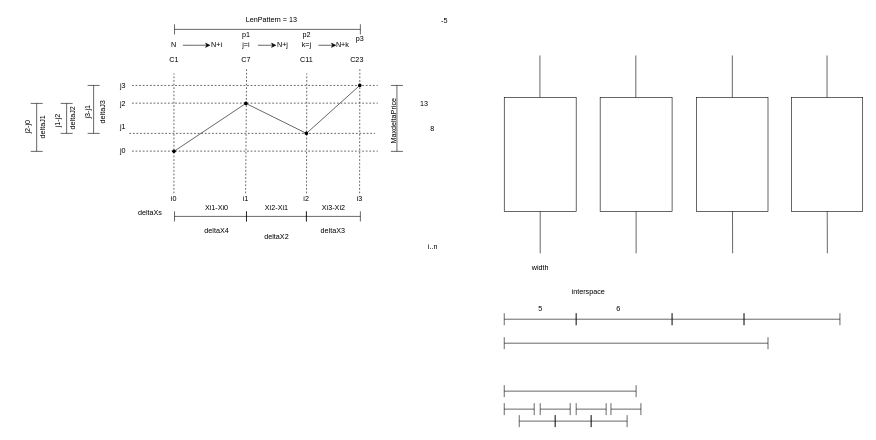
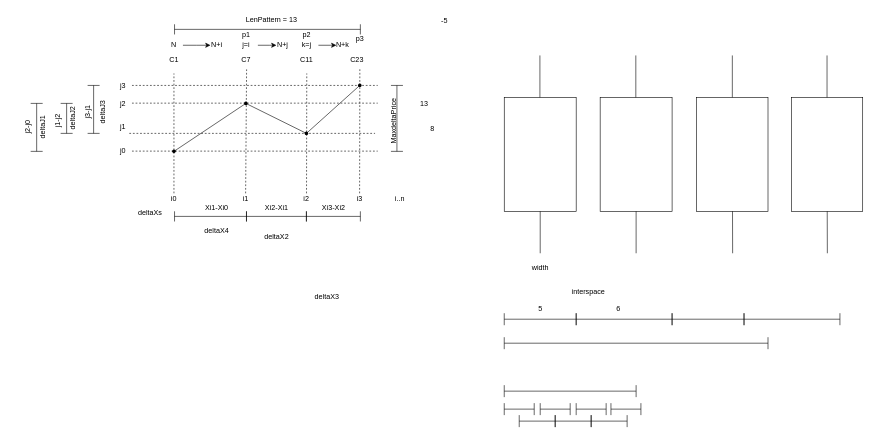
  <mxCell id="0" />
  <mxCell id="1" parent="0" />
  <mxCell id="2" value="" style="endArrow=none;html=1;rounded=0;" parent="1" source="7" target="5" edge="1"><mxGeometry width="50" height="50" relative="1" as="geometry"><mxPoint x="289" y="252" as="sourcePoint" /><mxPoint x="409" y="172" as="targetPoint" /></mxGeometry></mxCell>
  <mxCell id="3" value="" style="endArrow=none;html=1;rounded=0;" parent="1" source="8" edge="1"><mxGeometry width="50" height="50" relative="1" as="geometry"><mxPoint x="439" y="212" as="sourcePoint" /><mxPoint x="409" y="172" as="targetPoint" /></mxGeometry></mxCell>
  <mxCell id="4" value="" style="endArrow=none;html=1;rounded=0;" parent="1" source="9" target="8" edge="1"><mxGeometry width="50" height="50" relative="1" as="geometry"><mxPoint x="499" y="142" as="sourcePoint" /><mxPoint x="439" y="212" as="targetPoint" /></mxGeometry></mxCell>
  <mxCell id="5" value="" style="shape=waypoint;sketch=0;fillStyle=solid;size=6;pointerEvents=1;points=[];fillColor=none;resizable=0;rotatable=0;perimeter=centerPerimeter;snapToPoint=1;" parent="1" vertex="1"><mxGeometry x="399" y="162" width="20" height="20" as="geometry" /></mxCell>
  <mxCell id="6" value="" style="endArrow=none;html=1;rounded=0;" parent="1" target="7" edge="1"><mxGeometry width="50" height="50" relative="1" as="geometry"><mxPoint x="289" y="252" as="sourcePoint" /><mxPoint x="409" y="172" as="targetPoint" /></mxGeometry></mxCell>
  <mxCell id="7" value="" style="shape=waypoint;sketch=0;fillStyle=solid;size=6;pointerEvents=1;points=[];fillColor=none;resizable=0;rotatable=0;perimeter=centerPerimeter;snapToPoint=1;" parent="1" vertex="1"><mxGeometry x="279" y="242" width="20" height="20" as="geometry" /></mxCell>
  <mxCell id="8" value="" style="shape=waypoint;sketch=0;fillStyle=solid;size=6;pointerEvents=1;points=[];fillColor=none;resizable=0;rotatable=0;perimeter=centerPerimeter;snapToPoint=1;" parent="1" vertex="1"><mxGeometry x="500" y="212" width="20" height="20" as="geometry" /></mxCell>
  <mxCell id="9" value="" style="shape=waypoint;sketch=0;fillStyle=solid;size=6;pointerEvents=1;points=[];fillColor=none;resizable=0;rotatable=0;perimeter=centerPerimeter;snapToPoint=1;" parent="1" vertex="1"><mxGeometry x="589" y="132" width="20" height="20" as="geometry" /></mxCell>
  <mxCell id="10" value="" style="endArrow=none;dashed=1;html=1;rounded=0;" parent="1" edge="1"><mxGeometry width="50" height="50" relative="1" as="geometry"><mxPoint x="289" y="322" as="sourcePoint" /><mxPoint x="289" y="122" as="targetPoint" /></mxGeometry></mxCell>
  <mxCell id="11" value="" style="endArrow=none;dashed=1;html=1;rounded=0;entryX=0.53;entryY=1.008;entryDx=0;entryDy=0;entryPerimeter=0;" parent="1" edge="1" target="44"><mxGeometry width="50" height="50" relative="1" as="geometry"><mxPoint x="408.58" y="322" as="sourcePoint" /><mxPoint x="409" y="122" as="targetPoint" /></mxGeometry></mxCell>
  <mxCell id="12" value="" style="endArrow=none;dashed=1;html=1;rounded=0;" parent="1" edge="1"><mxGeometry width="50" height="50" relative="1" as="geometry"><mxPoint x="510.17" y="322" as="sourcePoint" /><mxPoint x="510.59" y="122" as="targetPoint" /></mxGeometry></mxCell>
  <mxCell id="13" value="" style="endArrow=none;dashed=1;html=1;rounded=0;" parent="1" edge="1"><mxGeometry width="50" height="50" relative="1" as="geometry"><mxPoint x="598.71" y="322" as="sourcePoint" /><mxPoint x="599.13" y="112" as="targetPoint" /></mxGeometry></mxCell>
  <mxCell id="14" value="" style="endArrow=none;dashed=1;html=1;rounded=0;" parent="1" edge="1"><mxGeometry width="50" height="50" relative="1" as="geometry"><mxPoint x="219" y="171.58" as="sourcePoint" /><mxPoint x="629" y="171.58" as="targetPoint" /></mxGeometry></mxCell>
  <mxCell id="15" value="" style="endArrow=none;dashed=1;html=1;rounded=0;" parent="1" edge="1"><mxGeometry width="50" height="50" relative="1" as="geometry"><mxPoint x="214.5" y="222" as="sourcePoint" /><mxPoint x="624.5" y="222" as="targetPoint" /></mxGeometry></mxCell>
  <mxCell id="16" value="" style="endArrow=none;dashed=1;html=1;rounded=0;" parent="1" edge="1"><mxGeometry width="50" height="50" relative="1" as="geometry"><mxPoint x="219" y="251.58" as="sourcePoint" /><mxPoint x="629" y="251.58" as="targetPoint" /></mxGeometry></mxCell>
  <mxCell id="17" value="" style="endArrow=none;dashed=1;html=1;rounded=0;" parent="1" edge="1"><mxGeometry width="50" height="50" relative="1" as="geometry"><mxPoint x="219" y="142" as="sourcePoint" /><mxPoint x="629" y="142" as="targetPoint" /></mxGeometry></mxCell>
  <mxCell id="18" value="i0" style="text;html=1;align=center;verticalAlign=middle;whiteSpace=wrap;rounded=0;" parent="1" vertex="1"><mxGeometry x="274" y="322" width="30" height="20" as="geometry" /></mxCell>
  <mxCell id="19" value="i1" style="text;html=1;align=center;verticalAlign=middle;whiteSpace=wrap;rounded=0;" parent="1" vertex="1"><mxGeometry x="394" y="322" width="30" height="20" as="geometry" /></mxCell>
  <mxCell id="20" value="i2" style="text;html=1;align=center;verticalAlign=middle;whiteSpace=wrap;rounded=0;" parent="1" vertex="1"><mxGeometry x="495" y="322" width="30" height="20" as="geometry" /></mxCell>
  <mxCell id="21" value="i3" style="text;html=1;align=center;verticalAlign=middle;whiteSpace=wrap;rounded=0;" parent="1" vertex="1"><mxGeometry x="584" y="322" width="30" height="20" as="geometry" /></mxCell>
  <mxCell id="22" value="j0" style="text;html=1;align=center;verticalAlign=middle;whiteSpace=wrap;rounded=0;" parent="1" vertex="1"><mxGeometry x="189" y="242" width="30" height="20" as="geometry" /></mxCell>
  <mxCell id="23" value="j1" style="text;html=1;align=center;verticalAlign=middle;whiteSpace=wrap;rounded=0;" parent="1" vertex="1"><mxGeometry x="189" y="202" width="30" height="20" as="geometry" /></mxCell>
  <mxCell id="24" value="j2" style="text;html=1;align=center;verticalAlign=middle;whiteSpace=wrap;rounded=0;" parent="1" vertex="1"><mxGeometry x="189" y="162" width="30" height="20" as="geometry" /></mxCell>
  <mxCell id="25" value="j3" style="text;html=1;align=center;verticalAlign=middle;whiteSpace=wrap;rounded=0;" parent="1" vertex="1"><mxGeometry x="189" y="132" width="30" height="20" as="geometry" /></mxCell>
- <mxCell id="26" value="i..n" style="text;html=1;align=center;verticalAlign=middle;whiteSpace=wrap;rounded=0;" parent="1" vertex="1"><mxGeometry x="706" y="402" width="30" height="20" as="geometry" /></mxCell>
+ <mxCell id="26" value="i..n" style="text;html=1;align=center;verticalAlign=middle;whiteSpace=wrap;rounded=0;" parent="1" vertex="1"><mxGeometry x="651" y="322" width="30" height="20" as="geometry" /></mxCell>
  <mxCell id="27" value="" style="shape=crossbar;whiteSpace=wrap;html=1;rounded=1;" parent="1" vertex="1"><mxGeometry x="290" y="352" width="120" height="17" as="geometry" /></mxCell>
  <mxCell id="28" style="edgeStyle=orthogonalEdgeStyle;rounded=0;orthogonalLoop=1;jettySize=auto;html=1;exitX=1;exitY=0.5;exitDx=0;exitDy=0;" edge="1" parent="1" source="29"><mxGeometry relative="1" as="geometry"><mxPoint x="350" y="75" as="targetPoint" /></mxGeometry></mxCell>
  <mxCell id="29" value="N" style="text;html=1;align=center;verticalAlign=middle;whiteSpace=wrap;rounded=0;" parent="1" vertex="1"><mxGeometry x="274" y="65" width="30" height="20" as="geometry" /></mxCell>
  <mxCell id="30" value="" style="shape=crossbar;whiteSpace=wrap;html=1;rounded=1;" parent="1" vertex="1"><mxGeometry x="290" y="40" width="310" height="17" as="geometry" /></mxCell>
  <mxCell id="31" value="LenPattern = 13" style="text;html=1;align=center;verticalAlign=middle;whiteSpace=wrap;rounded=0;" parent="1" vertex="1"><mxGeometry x="394" y="22" width="116" height="20" as="geometry" /></mxCell>
  <mxCell id="32" value="" style="shape=crossbar;whiteSpace=wrap;html=1;rounded=1;direction=south;" parent="1" vertex="1"><mxGeometry x="651" y="142" width="20" height="110" as="geometry" /></mxCell>
  <mxCell id="33" value="MaxdeltaPrice" style="text;html=1;align=center;verticalAlign=middle;whiteSpace=wrap;rounded=0;rotation=-90;" parent="1" vertex="1"><mxGeometry x="640" y="191.5" width="30" height="20" as="geometry" /></mxCell>
  <mxCell id="34" value="" style="shape=crossbar;whiteSpace=wrap;html=1;rounded=1;" parent="1" vertex="1"><mxGeometry x="410" y="352" width="100" height="17" as="geometry" /></mxCell>
  <mxCell id="35" value="" style="shape=crossbar;whiteSpace=wrap;html=1;rounded=1;" parent="1" vertex="1"><mxGeometry x="510" y="352" width="90" height="17" as="geometry" /></mxCell>
  <mxCell id="36" value="Xi1-Xi0" style="text;html=1;align=center;verticalAlign=middle;resizable=0;points=[];autosize=1;strokeColor=none;fillColor=none;" parent="1" vertex="1"><mxGeometry x="330" y="332" width="60" height="30" as="geometry" /></mxCell>
  <mxCell id="37" value="Xi2-Xi1" style="text;html=1;align=center;verticalAlign=middle;resizable=0;points=[];autosize=1;strokeColor=none;fillColor=none;" parent="1" vertex="1"><mxGeometry x="430" y="332" width="60" height="30" as="geometry" /></mxCell>
  <mxCell id="38" value="Xi3-Xi2" style="text;html=1;align=center;verticalAlign=middle;resizable=0;points=[];autosize=1;strokeColor=none;fillColor=none;" parent="1" vertex="1"><mxGeometry x="525" y="332" width="60" height="30" as="geometry" /></mxCell>
  <mxCell id="39" value="deltaXs" style="text;html=1;align=center;verticalAlign=middle;resizable=0;points=[];autosize=1;strokeColor=none;fillColor=none;" parent="1" vertex="1"><mxGeometry x="219" y="339" width="60" height="30" as="geometry" /></mxCell>
  <mxCell id="40" value="deltaX4" style="text;html=1;align=center;verticalAlign=middle;resizable=0;points=[];autosize=1;strokeColor=none;fillColor=none;" parent="1" vertex="1"><mxGeometry x="330" y="369" width="60" height="30" as="geometry" /></mxCell>
  <mxCell id="41" value="deltaX2" style="text;html=1;align=center;verticalAlign=middle;resizable=0;points=[];autosize=1;strokeColor=none;fillColor=none;" parent="1" vertex="1"><mxGeometry x="430" y="379" width="60" height="30" as="geometry" /></mxCell>
- <mxCell id="42" value="deltaX3" style="text;html=1;align=center;verticalAlign=middle;resizable=0;points=[];autosize=1;strokeColor=none;fillColor=none;" parent="1" vertex="1"><mxGeometry x="524" y="369" width="60" height="30" as="geometry" /></mxCell>
+ <mxCell id="42" value="deltaX3" style="text;html=1;align=center;verticalAlign=middle;resizable=0;points=[];autosize=1;strokeColor=none;fillColor=none;" parent="1" vertex="1"><mxGeometry x="514" y="479" width="60" height="30" as="geometry" /></mxCell>
  <mxCell id="43" value="C1" style="text;html=1;align=center;verticalAlign=middle;resizable=0;points=[];autosize=1;strokeColor=none;fillColor=none;" parent="1" vertex="1"><mxGeometry x="269" y="85" width="40" height="30" as="geometry" /></mxCell>
  <mxCell id="44" value="C7" style="text;html=1;align=center;verticalAlign=middle;resizable=0;points=[];autosize=1;strokeColor=none;fillColor=none;" parent="1" vertex="1"><mxGeometry x="389" y="85" width="40" height="30" as="geometry" /></mxCell>
  <mxCell id="45" value="C11" style="text;html=1;align=center;verticalAlign=middle;resizable=0;points=[];autosize=1;strokeColor=none;fillColor=none;" parent="1" vertex="1"><mxGeometry x="490" y="85" width="40" height="30" as="geometry" /></mxCell>
  <mxCell id="46" value="C23" style="text;html=1;align=center;verticalAlign=middle;resizable=0;points=[];autosize=1;strokeColor=none;fillColor=none;" parent="1" vertex="1"><mxGeometry x="569" y="85" width="50" height="30" as="geometry" /></mxCell>
  <mxCell id="47" value="" style="shape=crossbar;whiteSpace=wrap;html=1;rounded=1;direction=south;" parent="1" vertex="1"><mxGeometry x="50" y="172" width="20" height="80" as="geometry" /></mxCell>
  <mxCell id="48" value="" style="shape=crossbar;whiteSpace=wrap;html=1;rounded=1;direction=south;" parent="1" vertex="1"><mxGeometry x="100" y="172" width="20" height="50" as="geometry" /></mxCell>
  <mxCell id="49" value="" style="shape=crossbar;whiteSpace=wrap;html=1;rounded=1;direction=south;" parent="1" vertex="1"><mxGeometry x="145" y="142" width="20" height="80" as="geometry" /></mxCell>
  <mxCell id="50" value="j2-j0" style="text;html=1;align=center;verticalAlign=middle;resizable=0;points=[];autosize=1;strokeColor=none;fillColor=none;rotation=-90;" parent="1" vertex="1"><mxGeometry x="20" y="197" width="50" height="30" as="geometry" /></mxCell>
  <mxCell id="51" value="j1-j2" style="text;html=1;align=center;verticalAlign=middle;resizable=0;points=[];autosize=1;strokeColor=none;fillColor=none;rotation=-90;" parent="1" vertex="1"><mxGeometry x="70" y="186.5" width="50" height="30" as="geometry" /></mxCell>
  <mxCell id="52" value="j3-j1" style="text;html=1;align=center;verticalAlign=middle;resizable=0;points=[];autosize=1;strokeColor=none;fillColor=none;rotation=-90;" parent="1" vertex="1"><mxGeometry x="120" y="172" width="50" height="30" as="geometry" /></mxCell>
  <mxCell id="53" value="deltaJ1" style="text;html=1;align=center;verticalAlign=middle;resizable=0;points=[];autosize=1;strokeColor=none;fillColor=none;rotation=-90;" parent="1" vertex="1"><mxGeometry x="40" y="197" width="60" height="30" as="geometry" /></mxCell>
  <mxCell id="54" value="deltaJ2" style="text;html=1;align=center;verticalAlign=middle;resizable=0;points=[];autosize=1;strokeColor=none;fillColor=none;rotation=-90;" parent="1" vertex="1"><mxGeometry x="90" y="182" width="60" height="30" as="geometry" /></mxCell>
  <mxCell id="55" value="deltaJ3" style="text;html=1;align=center;verticalAlign=middle;resizable=0;points=[];autosize=1;strokeColor=none;fillColor=none;rotation=-90;" parent="1" vertex="1"><mxGeometry x="140" y="172" width="60" height="30" as="geometry" /></mxCell>
  <mxCell id="56" value="" style="rounded=0;whiteSpace=wrap;html=1;" parent="1" vertex="1"><mxGeometry x="840" y="162" width="120" height="190" as="geometry" /></mxCell>
  <mxCell id="57" value="" style="endArrow=none;html=1;rounded=0;" parent="1" target="56" edge="1"><mxGeometry width="50" height="50" relative="1" as="geometry"><mxPoint x="900" y="422" as="sourcePoint" /><mxPoint x="920" y="342" as="targetPoint" /></mxGeometry></mxCell>
  <mxCell id="58" value="" style="endArrow=none;html=1;rounded=0;" parent="1" edge="1"><mxGeometry width="50" height="50" relative="1" as="geometry"><mxPoint x="899.5" y="162" as="sourcePoint" /><mxPoint x="899.5" y="92" as="targetPoint" /></mxGeometry></mxCell>
  <mxCell id="59" value="" style="shape=crossbar;whiteSpace=wrap;html=1;rounded=1;" parent="1" vertex="1"><mxGeometry x="840" y="522" width="120" height="20" as="geometry" /></mxCell>
  <mxCell id="60" value="" style="rounded=0;whiteSpace=wrap;html=1;" parent="1" vertex="1"><mxGeometry x="1000" y="162" width="120" height="190" as="geometry" /></mxCell>
  <mxCell id="61" value="" style="endArrow=none;html=1;rounded=0;" parent="1" target="60" edge="1"><mxGeometry width="50" height="50" relative="1" as="geometry"><mxPoint x="1060" y="422" as="sourcePoint" /><mxPoint x="1080" y="342" as="targetPoint" /></mxGeometry></mxCell>
  <mxCell id="62" value="" style="endArrow=none;html=1;rounded=0;" parent="1" edge="1"><mxGeometry width="50" height="50" relative="1" as="geometry"><mxPoint x="1059.5" y="162" as="sourcePoint" /><mxPoint x="1059.5" y="92" as="targetPoint" /></mxGeometry></mxCell>
  <mxCell id="63" value="" style="shape=crossbar;whiteSpace=wrap;html=1;rounded=1;" parent="1" vertex="1"><mxGeometry x="960" y="522" width="160" height="20" as="geometry" /></mxCell>
  <mxCell id="64" value="interspace" style="text;html=1;align=center;verticalAlign=middle;resizable=0;points=[];autosize=1;strokeColor=none;fillColor=none;" parent="1" vertex="1"><mxGeometry x="940" y="472" width="80" height="30" as="geometry" /></mxCell>
  <mxCell id="65" value="width" style="text;html=1;align=center;verticalAlign=middle;resizable=0;points=[];autosize=1;strokeColor=none;fillColor=none;" parent="1" vertex="1"><mxGeometry x="875" y="432" width="50" height="30" as="geometry" /></mxCell>
  <mxCell id="66" value="" style="shape=crossbar;whiteSpace=wrap;html=1;rounded=1;" parent="1" vertex="1"><mxGeometry x="840" y="562" width="440" height="20" as="geometry" /></mxCell>
  <mxCell id="67" value="" style="rounded=0;whiteSpace=wrap;html=1;" parent="1" vertex="1"><mxGeometry x="1161" y="162" width="119" height="190" as="geometry" /></mxCell>
  <mxCell id="68" value="" style="endArrow=none;html=1;rounded=0;" parent="1" target="67" edge="1"><mxGeometry width="50" height="50" relative="1" as="geometry"><mxPoint x="1221" y="422" as="sourcePoint" /><mxPoint x="1241" y="342" as="targetPoint" /></mxGeometry></mxCell>
  <mxCell id="69" value="" style="endArrow=none;html=1;rounded=0;" parent="1" edge="1"><mxGeometry width="50" height="50" relative="1" as="geometry"><mxPoint x="1220.5" y="162" as="sourcePoint" /><mxPoint x="1220.5" y="92" as="targetPoint" /></mxGeometry></mxCell>
  <mxCell id="70" value="5" style="text;html=1;align=center;verticalAlign=middle;resizable=0;points=[];autosize=1;strokeColor=none;fillColor=none;" parent="1" vertex="1"><mxGeometry x="885" y="500" width="30" height="30" as="geometry" /></mxCell>
  <mxCell id="71" value="6" style="text;html=1;align=center;verticalAlign=middle;resizable=0;points=[];autosize=1;strokeColor=none;fillColor=none;" parent="1" vertex="1"><mxGeometry x="1015" y="500" width="30" height="30" as="geometry" /></mxCell>
  <mxCell id="72" value="" style="rounded=0;whiteSpace=wrap;html=1;" parent="1" vertex="1"><mxGeometry x="1319" y="162" width="119" height="190" as="geometry" /></mxCell>
  <mxCell id="73" value="" style="endArrow=none;html=1;rounded=0;" parent="1" target="72" edge="1"><mxGeometry width="50" height="50" relative="1" as="geometry"><mxPoint x="1379" y="422" as="sourcePoint" /><mxPoint x="1399" y="342" as="targetPoint" /></mxGeometry></mxCell>
  <mxCell id="74" value="" style="endArrow=none;html=1;rounded=0;" parent="1" edge="1"><mxGeometry width="50" height="50" relative="1" as="geometry"><mxPoint x="1378.5" y="162" as="sourcePoint" /><mxPoint x="1378.5" y="92" as="targetPoint" /></mxGeometry></mxCell>
  <mxCell id="75" value="" style="shape=crossbar;whiteSpace=wrap;html=1;rounded=1;" parent="1" vertex="1"><mxGeometry x="1120" y="522" width="120" height="20" as="geometry" /></mxCell>
  <mxCell id="76" value="" style="shape=crossbar;whiteSpace=wrap;html=1;rounded=1;" parent="1" vertex="1"><mxGeometry x="1240" y="522" width="160" height="20" as="geometry" /></mxCell>
  <mxCell id="77" value="" style="shape=crossbar;whiteSpace=wrap;html=1;rounded=1;" vertex="1" parent="1"><mxGeometry x="840" y="642" width="220" height="20" as="geometry" /></mxCell>
  <mxCell id="78" value="" style="shape=crossbar;whiteSpace=wrap;html=1;rounded=1;" vertex="1" parent="1"><mxGeometry x="840" y="672" width="50" height="20" as="geometry" /></mxCell>
  <mxCell id="79" value="" style="shape=crossbar;whiteSpace=wrap;html=1;rounded=1;" vertex="1" parent="1"><mxGeometry x="865" y="692" width="60" height="20" as="geometry" /></mxCell>
  <mxCell id="80" value="" style="shape=crossbar;whiteSpace=wrap;html=1;rounded=1;" vertex="1" parent="1"><mxGeometry x="900" y="672" width="50" height="20" as="geometry" /></mxCell>
  <mxCell id="81" value="" style="shape=crossbar;whiteSpace=wrap;html=1;rounded=1;" vertex="1" parent="1"><mxGeometry x="925" y="692" width="60" height="20" as="geometry" /></mxCell>
  <mxCell id="82" value="" style="shape=crossbar;whiteSpace=wrap;html=1;rounded=1;" vertex="1" parent="1"><mxGeometry x="985" y="692" width="60" height="20" as="geometry" /></mxCell>
  <mxCell id="83" value="" style="shape=crossbar;whiteSpace=wrap;html=1;rounded=1;" vertex="1" parent="1"><mxGeometry x="960" y="672" width="50" height="20" as="geometry" /></mxCell>
  <mxCell id="84" value="" style="shape=crossbar;whiteSpace=wrap;html=1;rounded=1;" vertex="1" parent="1"><mxGeometry x="1018" y="672" width="50" height="20" as="geometry" /></mxCell>
  <mxCell id="85" value="13" style="text;html=1;align=center;verticalAlign=middle;resizable=0;points=[];autosize=1;strokeColor=none;fillColor=none;" vertex="1" parent="1"><mxGeometry x="686" y="156.5" width="40" height="30" as="geometry" /></mxCell>
  <mxCell id="86" value="8" style="text;html=1;align=center;verticalAlign=middle;resizable=0;points=[];autosize=1;strokeColor=none;fillColor=none;" vertex="1" parent="1"><mxGeometry x="705" y="200" width="30" height="30" as="geometry" /></mxCell>
  <mxCell id="87" value="-5" style="text;html=1;align=center;verticalAlign=middle;resizable=0;points=[];autosize=1;strokeColor=none;fillColor=none;" vertex="1" parent="1"><mxGeometry x="725" y="20" width="30" height="30" as="geometry" /></mxCell>
  <mxCell id="88" value="N+i" style="text;html=1;align=center;verticalAlign=middle;resizable=0;points=[];autosize=1;strokeColor=none;fillColor=none;" vertex="1" parent="1"><mxGeometry x="340" y="60" width="40" height="30" as="geometry" /></mxCell>
  <mxCell id="89" style="edgeStyle=orthogonalEdgeStyle;rounded=0;orthogonalLoop=1;jettySize=auto;html=1;" edge="1" parent="1" source="90"><mxGeometry relative="1" as="geometry"><mxPoint x="460" y="75" as="targetPoint" /></mxGeometry></mxCell>
  <mxCell id="90" value="j=i" style="text;html=1;align=center;verticalAlign=middle;resizable=0;points=[];autosize=1;strokeColor=none;fillColor=none;" vertex="1" parent="1"><mxGeometry x="389" y="60" width="40" height="30" as="geometry" /></mxCell>
  <mxCell id="91" value="N+j" style="text;html=1;align=center;verticalAlign=middle;resizable=0;points=[];autosize=1;strokeColor=none;fillColor=none;" vertex="1" parent="1"><mxGeometry x="450" y="60" width="40" height="30" as="geometry" /></mxCell>
  <mxCell id="92" style="edgeStyle=orthogonalEdgeStyle;rounded=0;orthogonalLoop=1;jettySize=auto;html=1;" edge="1" parent="1" source="93"><mxGeometry relative="1" as="geometry"><mxPoint x="560" y="75" as="targetPoint" /></mxGeometry></mxCell>
  <mxCell id="93" value="k=j" style="text;html=1;align=center;verticalAlign=middle;resizable=0;points=[];autosize=1;strokeColor=none;fillColor=none;" vertex="1" parent="1"><mxGeometry x="490" y="60" width="40" height="30" as="geometry" /></mxCell>
  <mxCell id="94" value="N+k" style="text;html=1;align=center;verticalAlign=middle;resizable=0;points=[];autosize=1;strokeColor=none;fillColor=none;" vertex="1" parent="1"><mxGeometry x="545" y="60" width="50" height="30" as="geometry" /></mxCell>
  <mxCell id="95" value="p1" style="text;html=1;align=center;verticalAlign=middle;resizable=0;points=[];autosize=1;strokeColor=none;fillColor=none;" vertex="1" parent="1"><mxGeometry x="389" y="42" width="40" height="30" as="geometry" /></mxCell>
  <mxCell id="96" value="p2" style="text;html=1;align=center;verticalAlign=middle;resizable=0;points=[];autosize=1;strokeColor=none;fillColor=none;" vertex="1" parent="1"><mxGeometry x="490" y="42" width="40" height="30" as="geometry" /></mxCell>
  <mxCell id="97" value="p3" style="text;html=1;align=center;verticalAlign=middle;resizable=0;points=[];autosize=1;strokeColor=none;fillColor=none;" vertex="1" parent="1"><mxGeometry x="579" y="50" width="40" height="30" as="geometry" /></mxCell>
